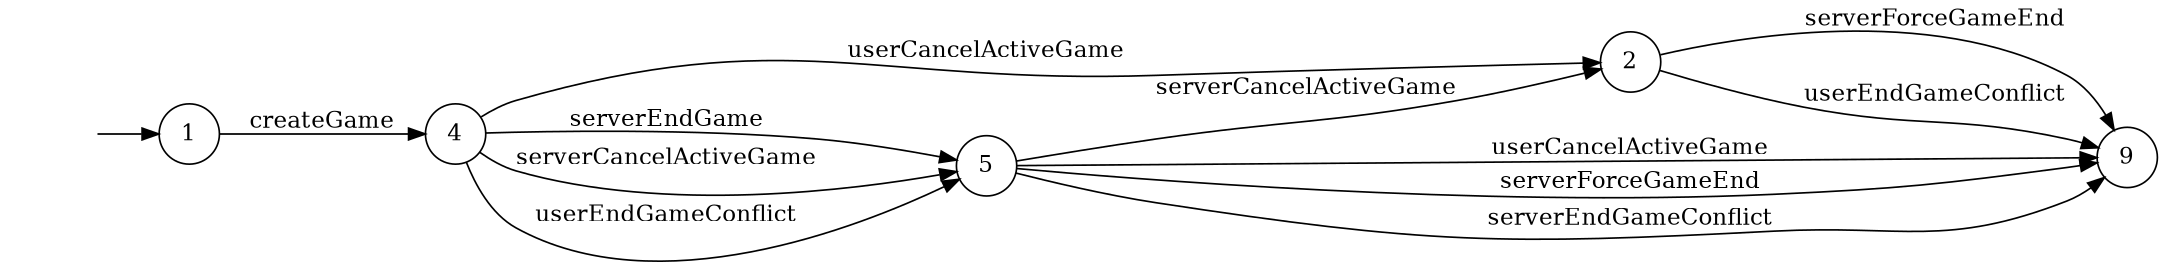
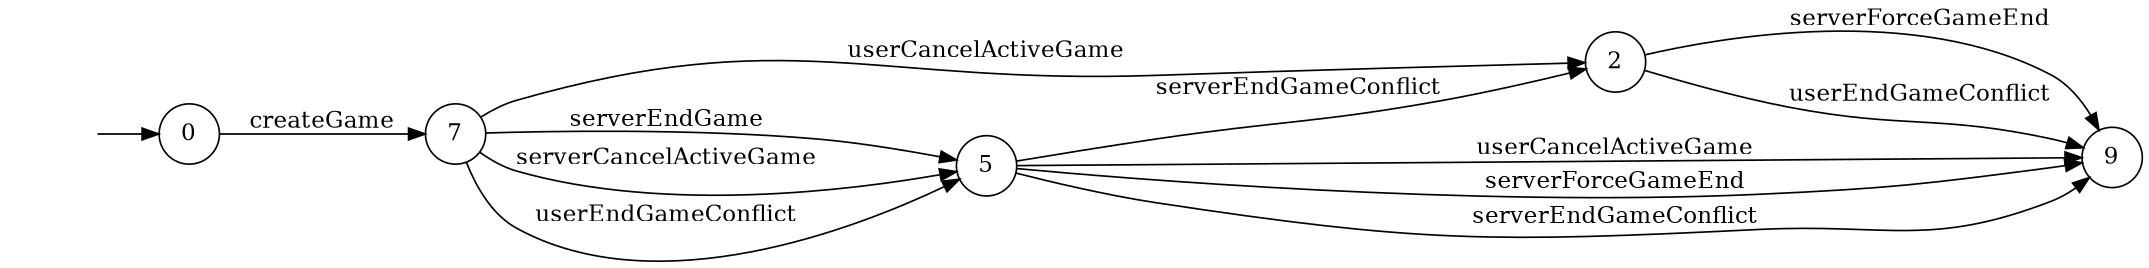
  digraph {
    rankdir=LR
    node [shape=circle]
    "" [shape=plaintext]
-   n2 [label=1]
-   n3 [label=4]
+   n2 [label=0]
+   n3 [label=7]
    n4 [label=9]
    n5 [label=2]
    n6 [label=5]
    "" -> n2
    n2 -> n3 [label=createGame]
    n3 -> n5 [label=userCancelActiveGame]
    n3 -> n6 [label=serverEndGame]
    n3 -> n6 [label=serverCancelActiveGame]
    n3 -> n6 [label=userEndGameConflict]
    n5 -> n4 [label=serverForceGameEnd]
    n5 -> n4 [label=userEndGameConflict]
    n6 -> n4 [label=userCancelActiveGame]
    n6 -> n4 [label=serverForceGameEnd]
    n6 -> n4 [label=serverEndGameConflict]
-   n6 -> n5 [label=serverCancelActiveGame]
+   n6 -> n5 [label=serverEndGameConflict]
  }
